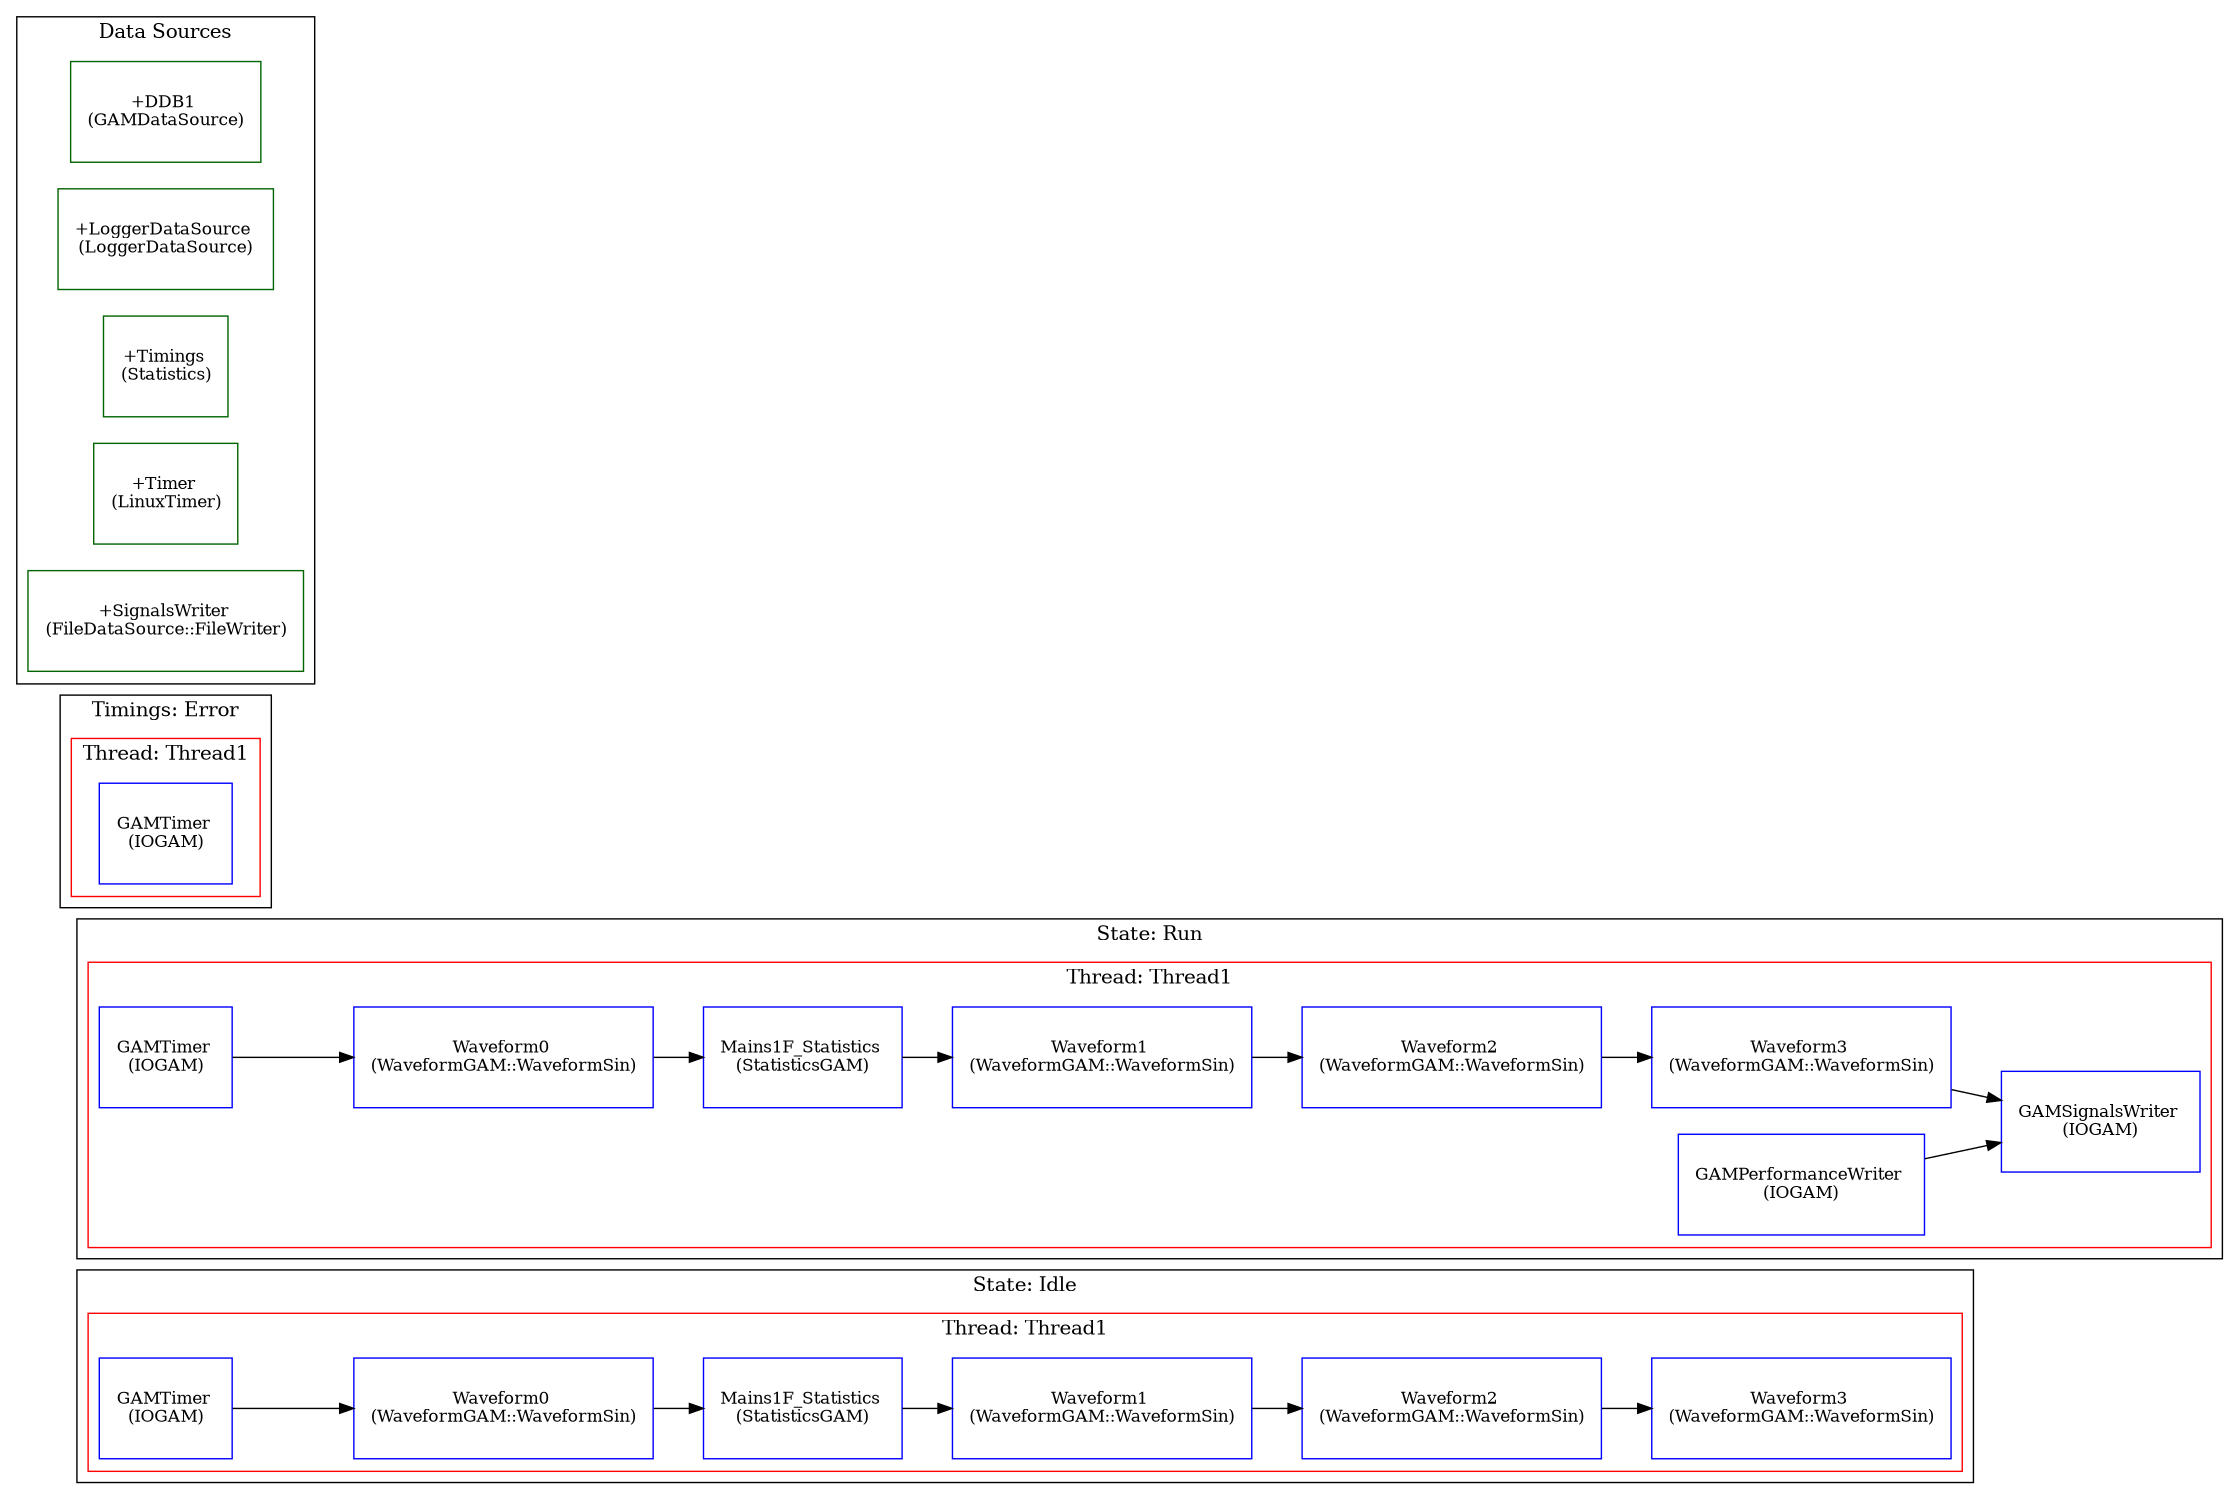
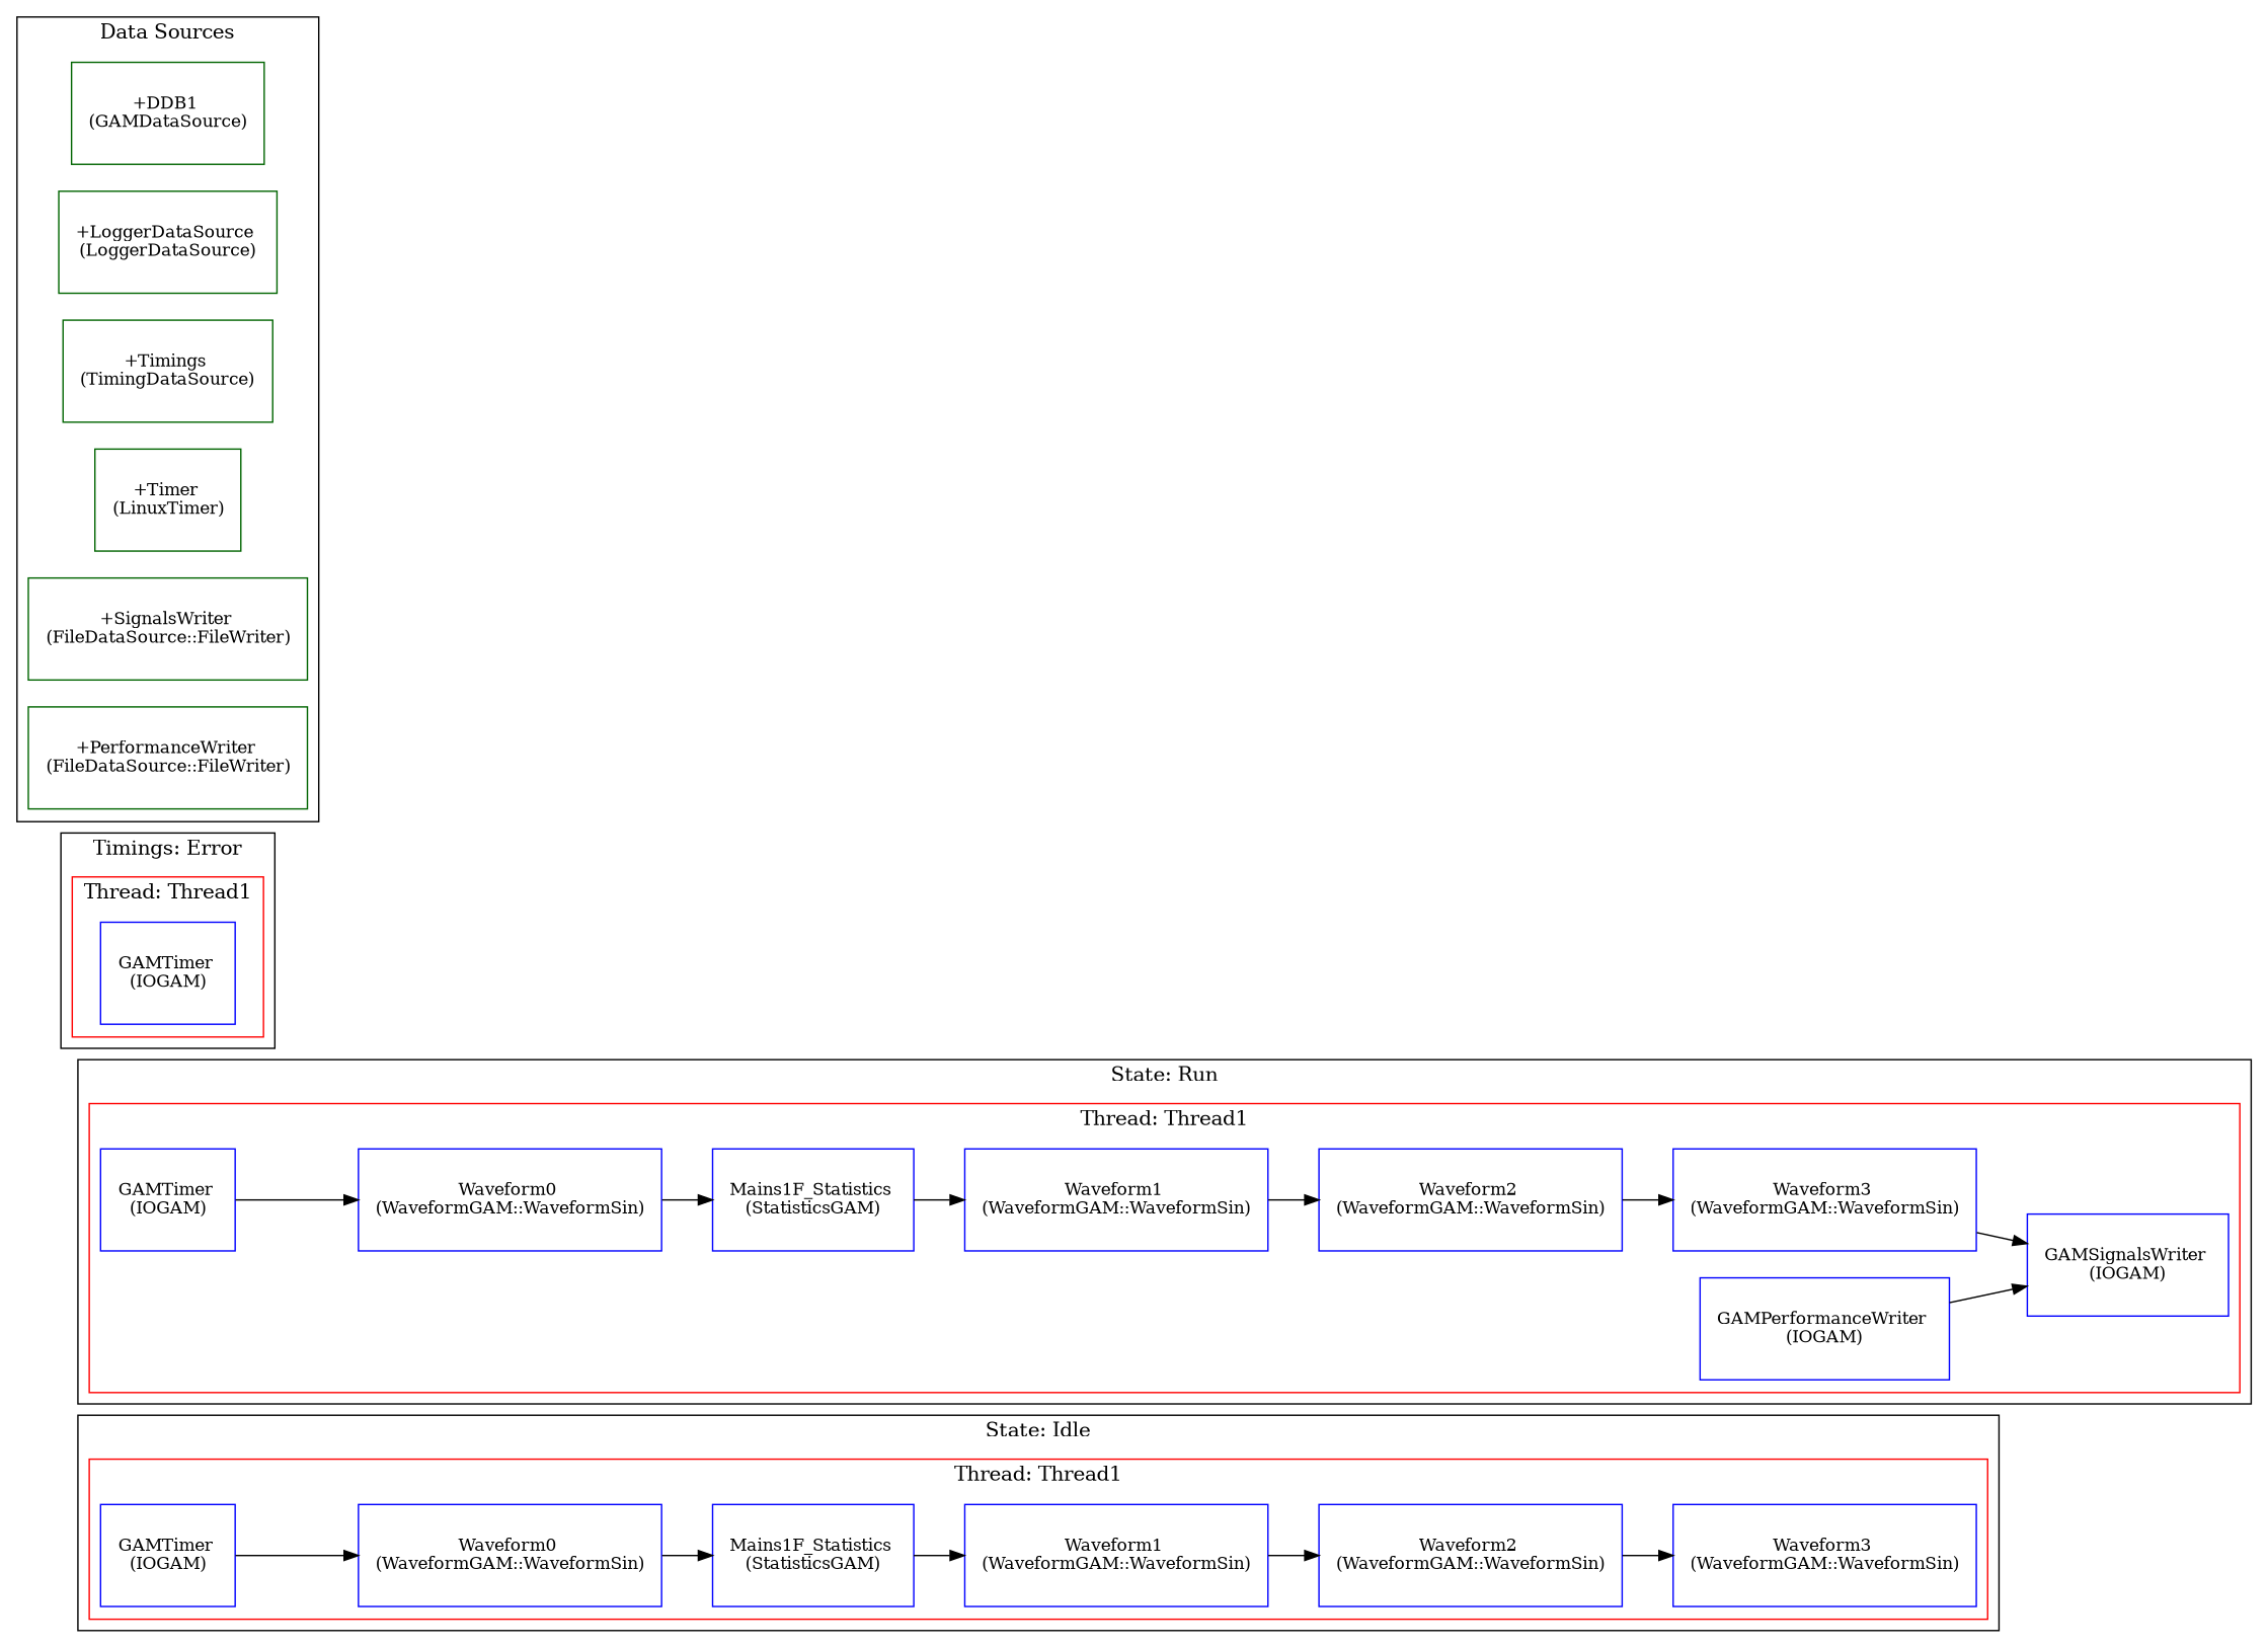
  digraph {
    concentrate=true
    rankdir=LR
    node [color=blue fillcolor=white shape=record style=filled]
    n1 [label=<<TABLE border="0" cellborder="0"><TR><TD width="60" height="60"><font point-size="12">GAMTimer <BR/>(IOGAM)</font></TD></TR></TABLE>>]
    n2 [label=<<TABLE border="0" cellborder="0"><TR><TD width="60" height="60"><font point-size="12">Waveform0 <BR/>(WaveformGAM::WaveformSin)</font></TD></TR></TABLE>>]
    n3 [label=<<TABLE border="0" cellborder="0"><TR><TD width="60" height="60"><font point-size="12">Mains1F_Statistics <BR/>(StatisticsGAM)</font></TD></TR></TABLE>>]
    n4 [label=<<TABLE border="0" cellborder="0"><TR><TD width="60" height="60"><font point-size="12">Waveform1 <BR/>(WaveformGAM::WaveformSin)</font></TD></TR></TABLE>>]
    n5 [label=<<TABLE border="0" cellborder="0"><TR><TD width="60" height="60"><font point-size="12">Waveform2 <BR/>(WaveformGAM::WaveformSin)</font></TD></TR></TABLE>>]
    n6 [label=<<TABLE border="0" cellborder="0"><TR><TD width="60" height="60"><font point-size="12">Waveform3 <BR/>(WaveformGAM::WaveformSin)</font></TD></TR></TABLE>>]
    n7 [label=<<TABLE border="0" cellborder="0"><TR><TD width="60" height="60"><font point-size="12">GAMTimer <BR/>(IOGAM)</font></TD></TR></TABLE>>]
    n8 [label=<<TABLE border="0" cellborder="0"><TR><TD width="60" height="60"><font point-size="12">Waveform0 <BR/>(WaveformGAM::WaveformSin)</font></TD></TR></TABLE>>]
    n9 [label=<<TABLE border="0" cellborder="0"><TR><TD width="60" height="60"><font point-size="12">Mains1F_Statistics <BR/>(StatisticsGAM)</font></TD></TR></TABLE>>]
    n10 [label=<<TABLE border="0" cellborder="0"><TR><TD width="60" height="60"><font point-size="12">Waveform1 <BR/>(WaveformGAM::WaveformSin)</font></TD></TR></TABLE>>]
    n11 [label=<<TABLE border="0" cellborder="0"><TR><TD width="60" height="60"><font point-size="12">Waveform2 <BR/>(WaveformGAM::WaveformSin)</font></TD></TR></TABLE>>]
    n12 [label=<<TABLE border="0" cellborder="0"><TR><TD width="60" height="60"><font point-size="12">Waveform3 <BR/>(WaveformGAM::WaveformSin)</font></TD></TR></TABLE>>]
    n13 [label=<<TABLE border="0" cellborder="0"><TR><TD width="60" height="60"><font point-size="12">GAMSignalsWriter <BR/>(IOGAM)</font></TD></TR></TABLE>>]
    n14 [label=<<TABLE border="0" cellborder="0"><TR><TD width="60" height="60"><font point-size="12">GAMPerformanceWriter <BR/>(IOGAM)</font></TD></TR></TABLE>>]
    n15 [label=<<TABLE border="0" cellborder="0"><TR><TD width="60" height="60"><font point-size="12">GAMTimer <BR/>(IOGAM)</font></TD></TR></TABLE>>]
    n16 [color=darkgreen label=<<TABLE border="0" cellborder="0"><TR><TD width="60" height="60"><font point-size="12">+DDB1 <BR/>(GAMDataSource)</font></TD></TR></TABLE>>]
    n17 [color=darkgreen label=<<TABLE border="0" cellborder="0"><TR><TD width="60" height="60"><font point-size="12">+LoggerDataSource <BR/>(LoggerDataSource)</font></TD></TR></TABLE>>]
-   n18 [color=darkgreen label=<<TABLE border="0" cellborder="0"><TR><TD width="60" height="60"><font point-size="12">+Timings <BR/>(Statistics)</font></TD></TR></TABLE>>]
+   n18 [color=darkgreen label=<<TABLE border="0" cellborder="0"><TR><TD width="60" height="60"><font point-size="12">+Timings <BR/>(TimingDataSource)</font></TD></TR></TABLE>>]
    n19 [color=darkgreen label=<<TABLE border="0" cellborder="0"><TR><TD width="60" height="60"><font point-size="12">+Timer <BR/>(LinuxTimer)</font></TD></TR></TABLE>>]
    n20 [color=darkgreen label=<<TABLE border="0" cellborder="0"><TR><TD width="60" height="60"><font point-size="12">+SignalsWriter <BR/>(FileDataSource::FileWriter)</font></TD></TR></TABLE>>]
+   n21 [color=darkgreen label=<<TABLE border="0" cellborder="0"><TR><TD width="60" height="60"><font point-size="12">+PerformanceWriter <BR/>(FileDataSource::FileWriter)</font></TD></TR></TABLE>>]
    subgraph cluster_1 {
      label="State: Idle"
      subgraph cluster_2 {
        color=red
        label="Thread: Thread1"
        n1
        n2
        n3
        n4
        n5
        n6
      }
    }
    subgraph cluster_3 {
      label="State: Run"
      subgraph cluster_4 {
        color=red
        label="Thread: Thread1"
        n7
        n8
        n9
        n10
        n11
        n12
        n13
        n14
      }
    }
    subgraph cluster_5 {
      label="Timings: Error"
      subgraph cluster_6 {
        color=red
        label="Thread: Thread1"
        n15
      }
    }
    subgraph cluster_7 {
      label="Data Sources"
      n16
      n17
      n18
      n19
      n20
+     n21
    }
    n1 -> n2
    n2 -> n3
    n3 -> n4
    n4 -> n5
    n5 -> n6
    n7 -> n8
    n8 -> n9
    n9 -> n10
    n10 -> n11
    n11 -> n12
    n12 -> n13
    n14 -> n13
  }
